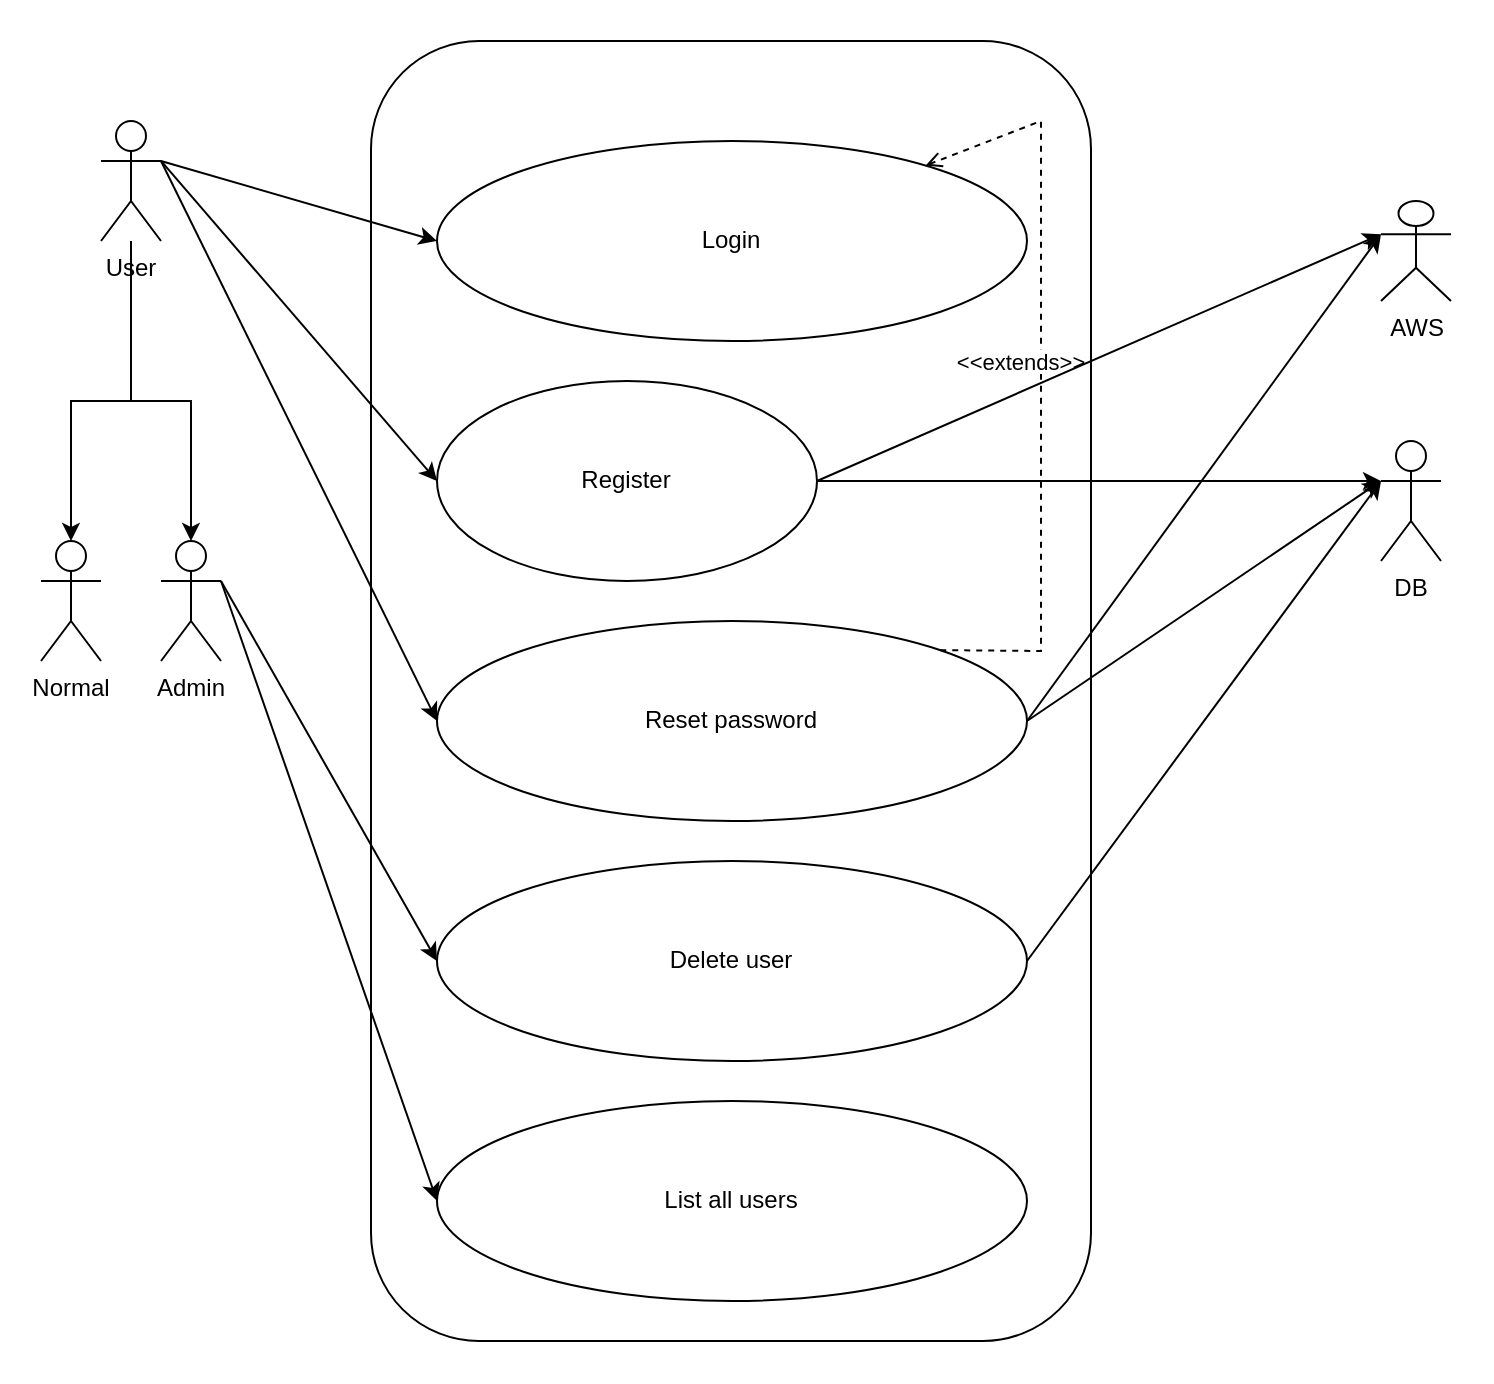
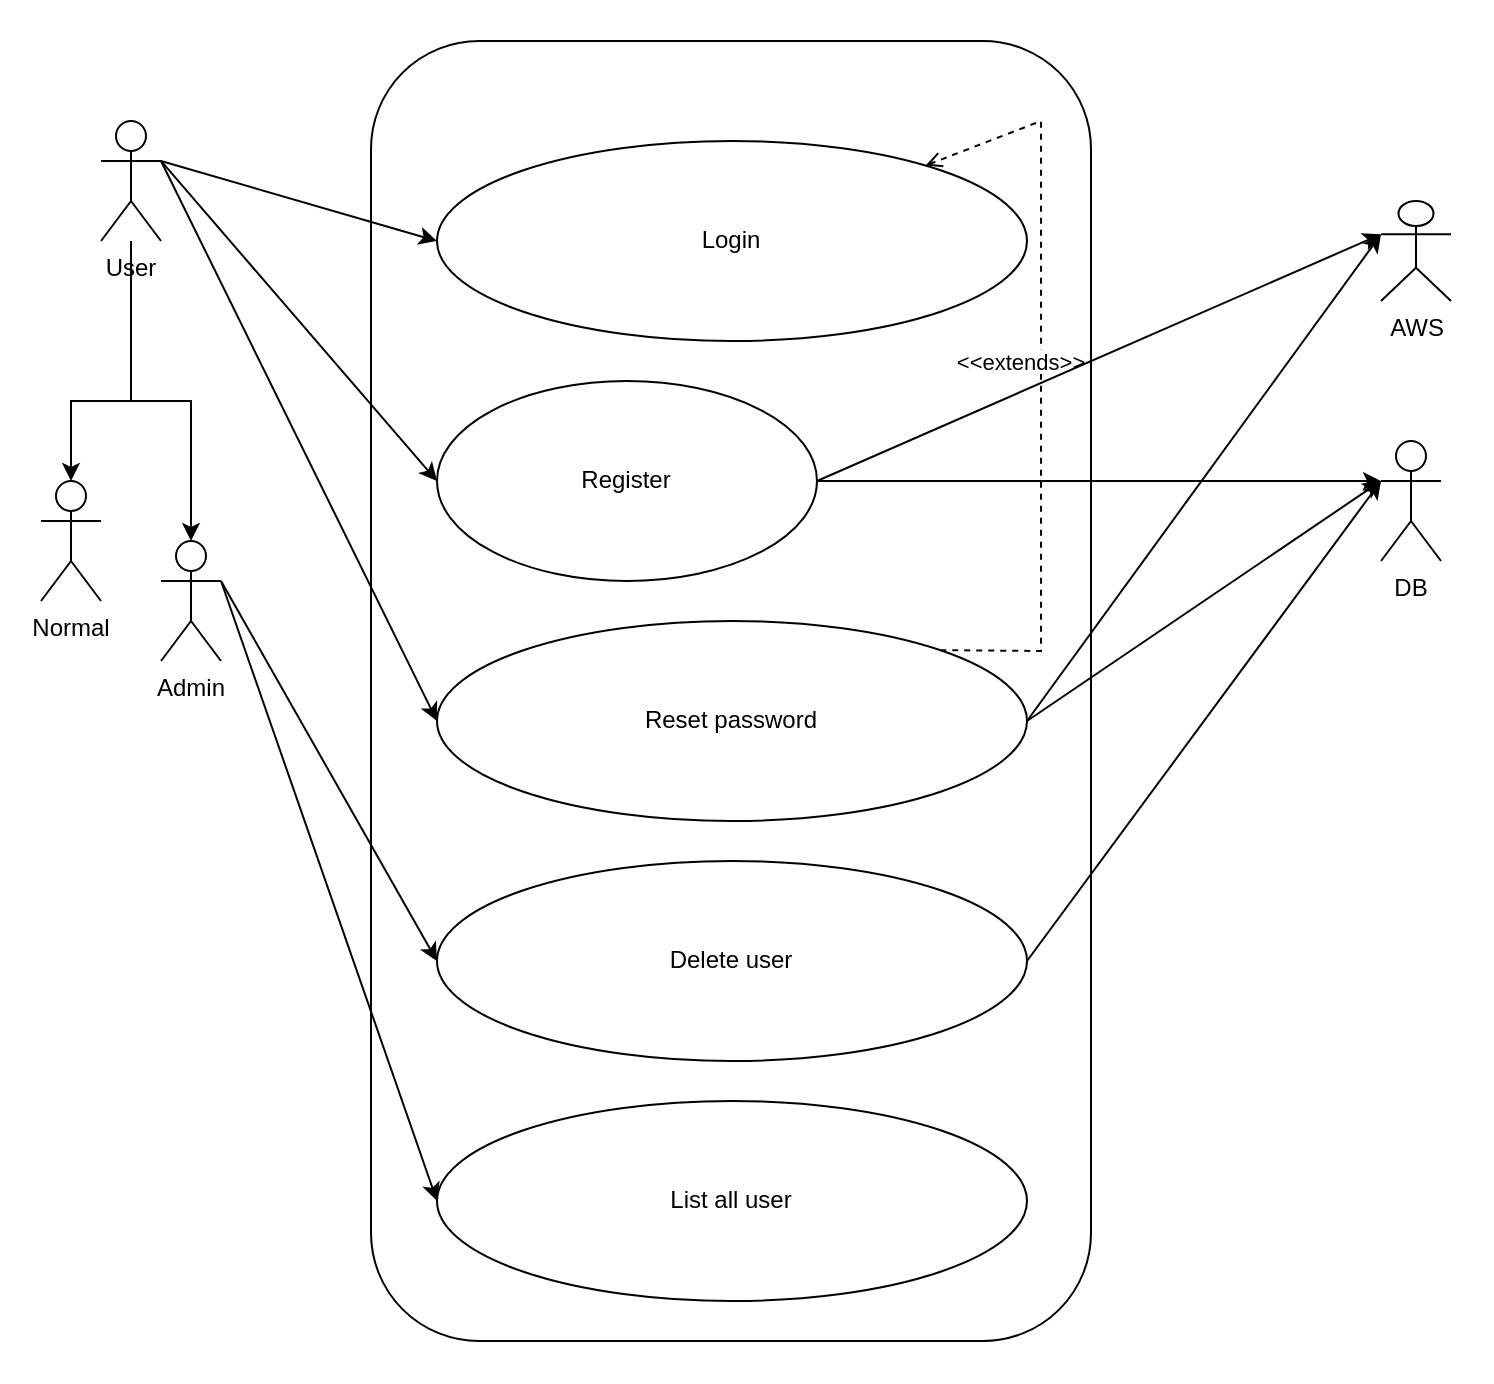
  <mxCell id="0" />
  <mxCell id="1" parent="0" />
  <mxCell id="2" value="" style="rounded=1;whiteSpace=wrap;html=1;strokeWidth=1;fillColor=none;" parent="1" vertex="1"><mxGeometry x="185" y="20" width="360" height="650" as="geometry" /></mxCell>
  <mxCell id="3" value="Login" style="ellipse;whiteSpace=wrap;html=1;" parent="1" vertex="1"><mxGeometry x="218" y="70" width="295" height="100" as="geometry" /></mxCell>
  <mxCell id="4" value="" style="edgeStyle=orthogonalEdgeStyle;rounded=0;orthogonalLoop=1;jettySize=auto;html=1;" parent="1" source="9" target="10" edge="1"><mxGeometry relative="1" as="geometry"><Array as="points"><mxPoint x="65" y="200" /><mxPoint x="35" y="200" /></Array></mxGeometry></mxCell>
  <mxCell id="5" value="" style="edgeStyle=orthogonalEdgeStyle;rounded=0;orthogonalLoop=1;jettySize=auto;html=1;entryX=0.5;entryY=0;entryDx=0;entryDy=0;entryPerimeter=0;" parent="1" source="9" target="13" edge="1"><mxGeometry relative="1" as="geometry"><Array as="points"><mxPoint x="65" y="200" /><mxPoint x="95" y="200" /></Array></mxGeometry></mxCell>
  <mxCell id="6" style="rounded=0;orthogonalLoop=1;jettySize=auto;html=1;entryX=0;entryY=0.5;entryDx=0;entryDy=0;exitX=1;exitY=0.333;exitDx=0;exitDy=0;exitPerimeter=0;" parent="1" source="9" target="3" edge="1"><mxGeometry relative="1" as="geometry" /></mxCell>
  <mxCell id="7" style="rounded=0;orthogonalLoop=1;jettySize=auto;html=1;entryX=0;entryY=0.5;entryDx=0;entryDy=0;exitX=1;exitY=0.333;exitDx=0;exitDy=0;exitPerimeter=0;" parent="1" source="9" target="14" edge="1"><mxGeometry relative="1" as="geometry" /></mxCell>
  <mxCell id="8" style="rounded=0;orthogonalLoop=1;jettySize=auto;html=1;exitX=1;exitY=0.333;exitDx=0;exitDy=0;exitPerimeter=0;entryX=0;entryY=0.5;entryDx=0;entryDy=0;" parent="1" source="9" target="21" edge="1"><mxGeometry relative="1" as="geometry" /></mxCell>
  <mxCell id="9" value="User" style="shape=umlActor;verticalLabelPosition=bottom;verticalAlign=top;html=1;" parent="1" vertex="1"><mxGeometry x="50" y="60" width="30" height="60" as="geometry" /></mxCell>
- <mxCell id="10" value="Normal" style="shape=umlActor;verticalLabelPosition=bottom;verticalAlign=top;html=1;" parent="1" vertex="1"><mxGeometry x="20" y="270" width="30" height="60" as="geometry" /></mxCell>
+ <mxCell id="10" value="Normal" style="shape=umlActor;verticalLabelPosition=bottom;verticalAlign=top;html=1;" parent="1" vertex="1"><mxGeometry x="20" y="240" width="30" height="60" as="geometry" /></mxCell>
  <mxCell id="11" style="rounded=0;orthogonalLoop=1;jettySize=auto;html=1;exitX=1;exitY=0.333;exitDx=0;exitDy=0;exitPerimeter=0;entryX=0;entryY=0.5;entryDx=0;entryDy=0;" parent="1" source="13" target="16" edge="1"><mxGeometry relative="1" as="geometry" /></mxCell>
  <mxCell id="12" style="rounded=0;orthogonalLoop=1;jettySize=auto;html=1;exitX=1;exitY=0.333;exitDx=0;exitDy=0;exitPerimeter=0;entryX=0;entryY=0.5;entryDx=0;entryDy=0;" parent="1" source="13" target="17" edge="1"><mxGeometry relative="1" as="geometry" /></mxCell>
  <mxCell id="13" value="Admin" style="shape=umlActor;verticalLabelPosition=bottom;verticalAlign=top;html=1;" parent="1" vertex="1"><mxGeometry x="80" y="270" width="30" height="60" as="geometry" /></mxCell>
  <mxCell id="14" value="Register" style="ellipse;whiteSpace=wrap;html=1;" parent="1" vertex="1"><mxGeometry x="218" y="190" width="190" height="100" as="geometry" /></mxCell>
  <mxCell id="15" style="rounded=0;orthogonalLoop=1;jettySize=auto;html=1;exitX=1;exitY=0.5;exitDx=0;exitDy=0;" parent="1" source="16" edge="1"><mxGeometry relative="1" as="geometry"><mxPoint x="690" y="240" as="targetPoint" /></mxGeometry></mxCell>
  <mxCell id="16" value="Delete user" style="ellipse;whiteSpace=wrap;html=1;" parent="1" vertex="1"><mxGeometry x="218" y="430" width="295" height="100" as="geometry" /></mxCell>
- <mxCell id="17" value="List all users" style="ellipse;whiteSpace=wrap;html=1;" parent="1" vertex="1"><mxGeometry x="218" y="550" width="295" height="100" as="geometry" /></mxCell>
+ <mxCell id="17" value="List all user" style="ellipse;whiteSpace=wrap;html=1;" parent="1" vertex="1"><mxGeometry x="218" y="550" width="295" height="100" as="geometry" /></mxCell>
  <mxCell id="18" value="DB" style="shape=umlActor;verticalLabelPosition=bottom;verticalAlign=top;html=1;" parent="1" vertex="1"><mxGeometry x="690" y="220" width="30" height="60" as="geometry" /></mxCell>
  <mxCell id="19" style="rounded=0;orthogonalLoop=1;jettySize=auto;html=1;entryX=0;entryY=0.333;entryDx=0;entryDy=0;entryPerimeter=0;" parent="1" source="14" target="18" edge="1"><mxGeometry relative="1" as="geometry" /></mxCell>
  <mxCell id="20" style="rounded=0;orthogonalLoop=1;jettySize=auto;html=1;exitX=1;exitY=0.5;exitDx=0;exitDy=0;" parent="1" source="21" edge="1"><mxGeometry relative="1" as="geometry"><mxPoint x="690" y="240" as="targetPoint" /></mxGeometry></mxCell>
  <mxCell id="21" value="Reset password" style="ellipse;whiteSpace=wrap;html=1;" parent="1" vertex="1"><mxGeometry x="218" y="310" width="295" height="100" as="geometry" /></mxCell>
  <mxCell id="22" value="&lt;span style=&quot;background-color: light-dark(#ffffff, var(--ge-dark-color, #121212));&quot;&gt;&amp;lt;&amp;lt;extends&amp;gt;&amp;gt;&lt;/span&gt;" style="html=1;verticalAlign=bottom;labelBackgroundColor=none;endArrow=open;endFill=0;dashed=1;rounded=0;exitX=1;exitY=0;exitDx=0;exitDy=0;labelPosition=center;verticalLabelPosition=top;align=center;" parent="1" source="21" target="3" edge="1"><mxGeometry x="-0.018" y="10" width="160" relative="1" as="geometry"><mxPoint x="460" y="320" as="sourcePoint" /><mxPoint x="620" y="320" as="targetPoint" /><Array as="points"><mxPoint x="520" y="325" /><mxPoint x="520" y="210" /><mxPoint x="520" y="60" /></Array><mxPoint as="offset" /></mxGeometry></mxCell>
  <mxCell id="23" value="AWS" style="shape=umlActor;verticalLabelPosition=bottom;verticalAlign=top;html=1;outlineConnect=0;" vertex="1" parent="1"><mxGeometry x="690" y="100" width="35" height="50" as="geometry" /></mxCell>
  <mxCell id="24" style="rounded=0;orthogonalLoop=1;jettySize=auto;html=1;entryX=0;entryY=0.333;entryDx=0;entryDy=0;entryPerimeter=0;exitX=1;exitY=0.5;exitDx=0;exitDy=0;" edge="1" parent="1" source="14" target="23"><mxGeometry relative="1" as="geometry" /></mxCell>
  <mxCell id="25" style="rounded=0;orthogonalLoop=1;jettySize=auto;html=1;entryX=0;entryY=0.333;entryDx=0;entryDy=0;entryPerimeter=0;exitX=1;exitY=0.5;exitDx=0;exitDy=0;" edge="1" parent="1" source="21" target="23"><mxGeometry relative="1" as="geometry" /></mxCell>
